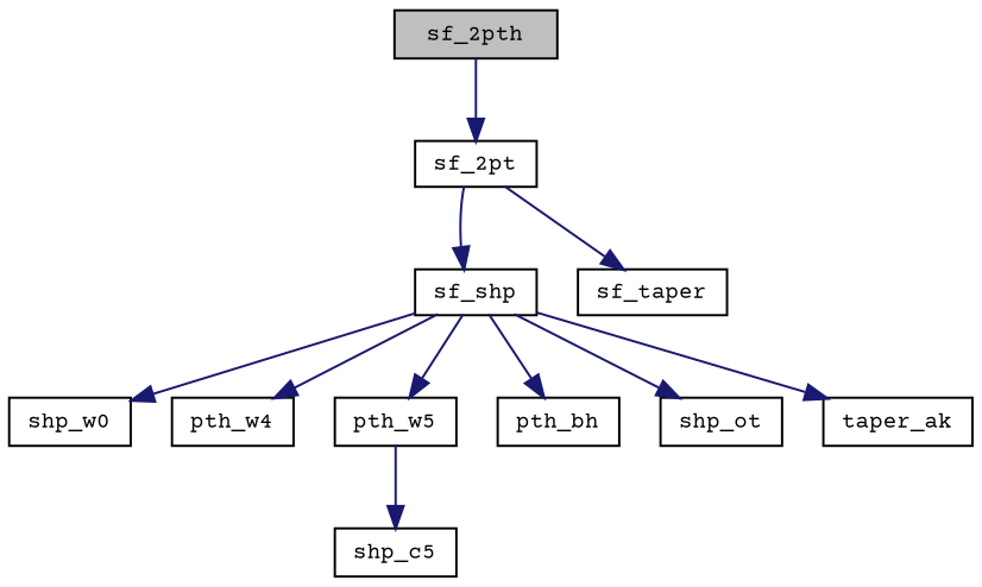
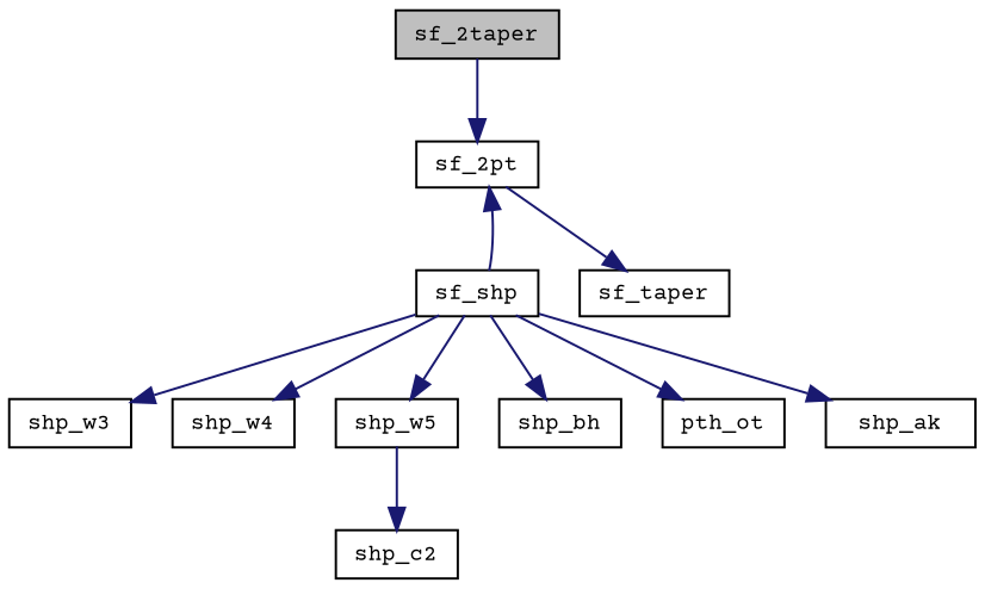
  digraph {
    fontname="Courier Prime"
    rankdir=TB
    node [color=black fillcolor=white fontname="Courier Prime" fontsize=10 shape=record style=filled]
    edge [color=midnightblue fontname="Courier Prime" fontsize=10 labelfontname=Helvetica labelfontsize=10 style=solid]
-   n1 [fillcolor=grey75 fontcolor=black height=0.2 label=sf_2pth width=0.4]
+   n1 [fillcolor=grey75 fontcolor=black height=0.2 label=sf_2taper width=0.4]
    n2 [height=0.2 label=sf_2pt width=0.4]
    n3 [height=0.2 label=sf_shp width=0.4]
    n4 [height=0.2 label=sf_taper width=0.4]
-   n5 [height=0.2 label=shp_w0 width=0.4]
-   n6 [height=0.2 label=pth_w4 width=0.4]
-   n7 [height=0.2 label=pth_w5 width=0.4]
-   n8 [height=0.2 label=pth_bh width=0.4]
-   n9 [height=0.2 label=shp_ot width=0.4]
-   n10 [height=0.2 label=taper_ak width=0.4]
-   n11 [height=0.2 label=shp_c5 width=0.4]
+   n5 [height=0.2 label=shp_w3 width=0.4]
+   n6 [height=0.2 label=shp_w4 width=0.4]
+   n7 [height=0.2 label=shp_w5 width=0.4]
+   n8 [height=0.2 label=shp_bh width=0.4]
+   n9 [height=0.2 label=pth_ot width=0.4]
+   n10 [height=0.2 label=shp_ak width=0.4]
+   n11 [height=0.2 label=shp_c2 width=0.4]
    n1 -> n2
-   n2 -> n3
+   n3 -> n2
    n2 -> n4
    n3 -> n5
    n3 -> n6
    n3 -> n7
    n3 -> n8
    n3 -> n9
    n3 -> n10
    n7 -> n11
  }
